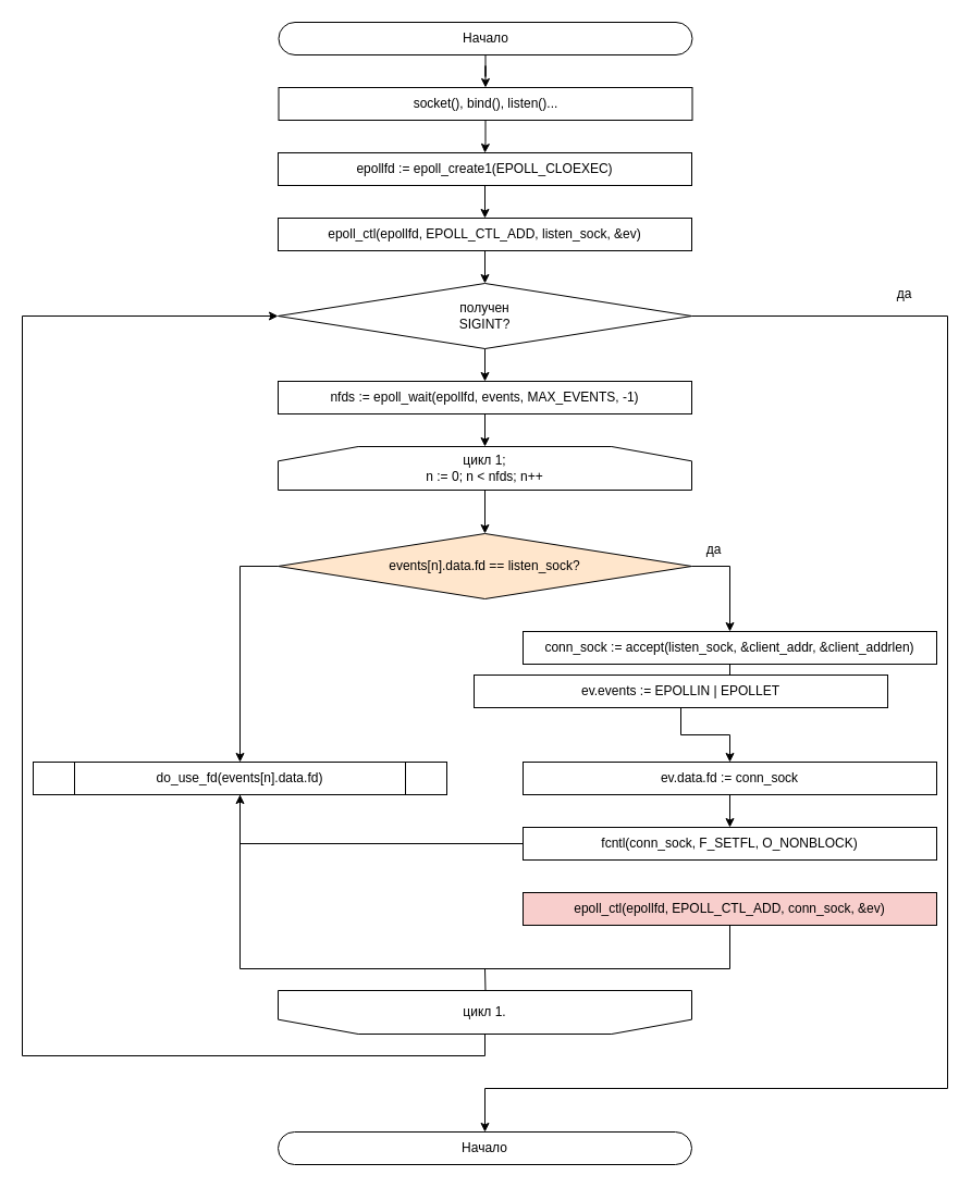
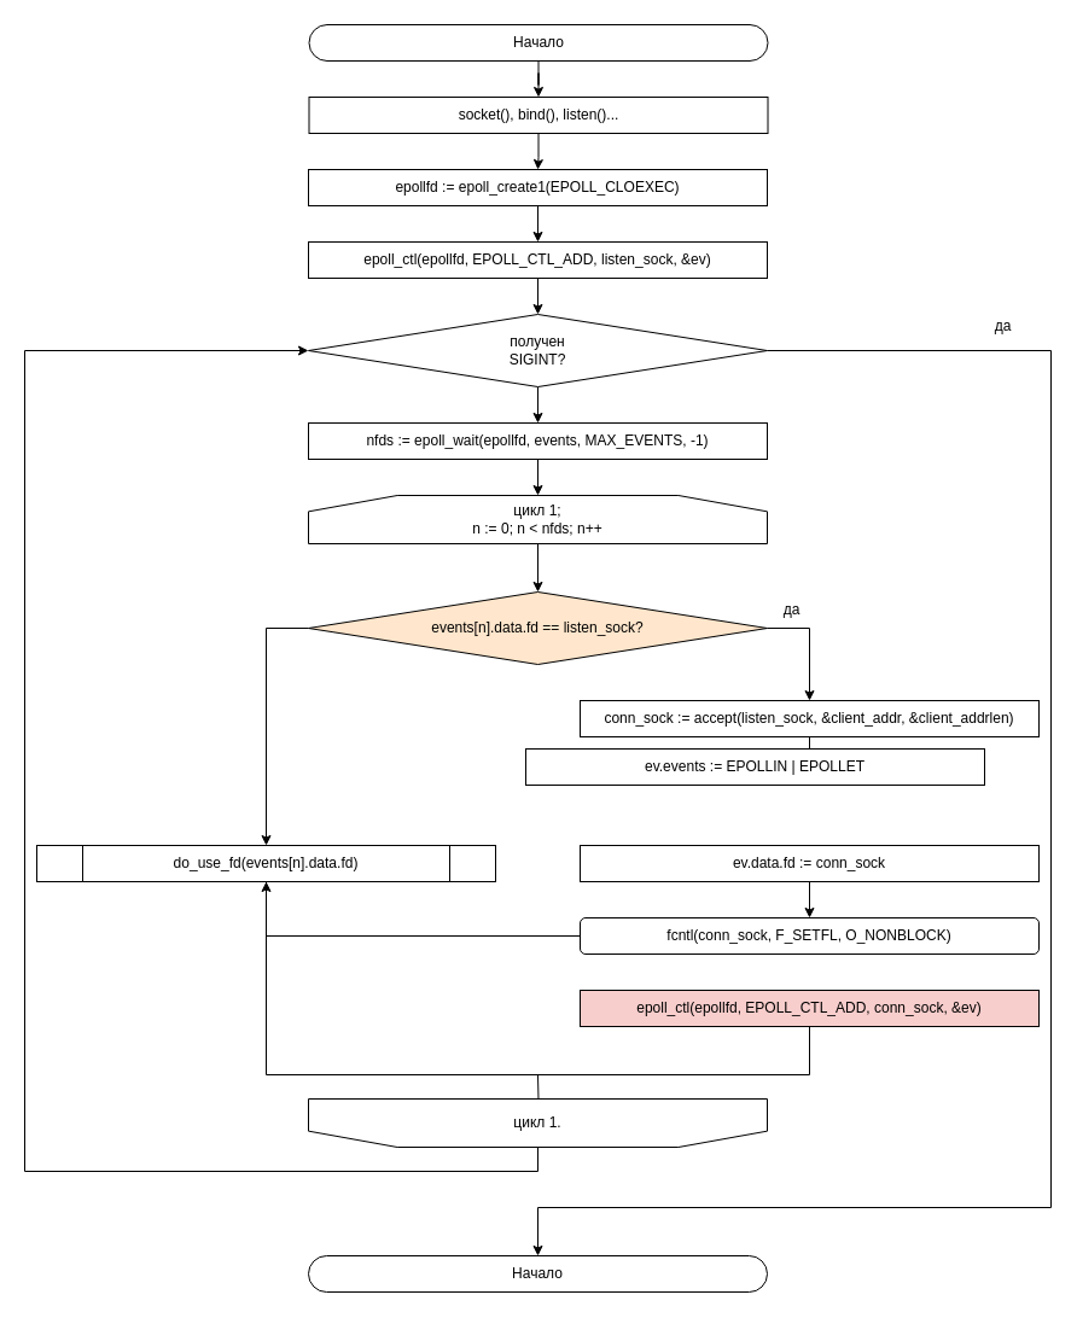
  <mxCell id="0" />
  <mxCell id="1" parent="0" />
  <mxCell id="2" style="edgeStyle=orthogonalEdgeStyle;rounded=0;orthogonalLoop=1;jettySize=auto;html=1;" parent="1" source="3" target="5" edge="1"><mxGeometry relative="1" as="geometry" /></mxCell>
  <mxCell id="3" value="Начало" style="rounded=1;whiteSpace=wrap;html=1;arcSize=50;" parent="1" vertex="1"><mxGeometry x="255.5" y="20" width="380" height="30" as="geometry" /></mxCell>
  <mxCell id="4" style="edgeStyle=orthogonalEdgeStyle;rounded=0;orthogonalLoop=1;jettySize=auto;html=1;" parent="1" source="5" target="7" edge="1"><mxGeometry relative="1" as="geometry" /></mxCell>
  <mxCell id="5" value="socket(), bind(), listen()..." style="rounded=0;whiteSpace=wrap;html=1;" parent="1" vertex="1"><mxGeometry x="255.5" y="80" width="380" height="30" as="geometry" /></mxCell>
  <mxCell id="6" style="edgeStyle=orthogonalEdgeStyle;rounded=0;orthogonalLoop=1;jettySize=auto;html=1;" parent="1" source="7" target="9" edge="1"><mxGeometry relative="1" as="geometry" /></mxCell>
  <mxCell id="7" value="epollfd := epoll_create1(EPOLL_CLOEXEC)" style="rounded=0;whiteSpace=wrap;html=1;" parent="1" vertex="1"><mxGeometry x="255" y="140" width="380" height="30" as="geometry" /></mxCell>
  <mxCell id="8" style="edgeStyle=orthogonalEdgeStyle;rounded=0;orthogonalLoop=1;jettySize=auto;html=1;" parent="1" source="9" target="13" edge="1"><mxGeometry relative="1" as="geometry" /></mxCell>
  <mxCell id="9" value="epoll_ctl(epollfd, EPOLL_CTL_ADD, listen_sock, &amp;amp;ev)" style="rounded=0;whiteSpace=wrap;html=1;" parent="1" vertex="1"><mxGeometry x="255" y="200" width="380" height="30" as="geometry" /></mxCell>
  <mxCell id="10" style="edgeStyle=orthogonalEdgeStyle;rounded=0;orthogonalLoop=1;jettySize=auto;html=1;" parent="1" source="13" target="15" edge="1"><mxGeometry relative="1" as="geometry" /></mxCell>
  <mxCell id="11" style="edgeStyle=orthogonalEdgeStyle;rounded=0;orthogonalLoop=1;jettySize=auto;html=1;exitX=0.5;exitY=0;exitDx=0;exitDy=0;entryX=0;entryY=0.5;entryDx=0;entryDy=0;exitPerimeter=0;" parent="1" target="13" edge="1" source="35"><mxGeometry relative="1" as="geometry"><mxPoint x="445" y="890" as="sourcePoint" /><Array as="points"><mxPoint x="445" y="970" /><mxPoint y="970" x="20" /><mxPoint y="290" x="20" /></Array></mxGeometry></mxCell>
  <mxCell id="12" style="edgeStyle=orthogonalEdgeStyle;rounded=0;orthogonalLoop=1;jettySize=auto;html=1;entryX=0.5;entryY=0;entryDx=0;entryDy=0;" parent="1" source="13" target="33" edge="1"><mxGeometry relative="1" as="geometry"><mxPoint x="870" y="1021" as="targetPoint" /><Array as="points"><mxPoint x="870" y="290" /><mxPoint x="870" y="1000" /><mxPoint x="445" y="1000" /></Array></mxGeometry></mxCell>
  <mxCell id="13" value="получен&lt;br&gt;SIGINT?" style="rhombus;whiteSpace=wrap;html=1;" parent="1" vertex="1"><mxGeometry x="255" y="260" width="380" height="60" as="geometry" /></mxCell>
  <mxCell id="14" style="edgeStyle=orthogonalEdgeStyle;rounded=0;orthogonalLoop=1;jettySize=auto;html=1;" parent="1" source="15" target="17" edge="1"><mxGeometry relative="1" as="geometry" /></mxCell>
  <mxCell id="15" value="nfds := epoll_wait(epollfd, events, MAX_EVENTS, -1)" style="rounded=0;whiteSpace=wrap;html=1;" parent="1" vertex="1"><mxGeometry x="255" y="350" width="380" height="30" as="geometry" /></mxCell>
  <mxCell id="16" style="edgeStyle=orthogonalEdgeStyle;rounded=0;orthogonalLoop=1;jettySize=auto;html=1;" parent="1" source="17" target="20" edge="1"><mxGeometry relative="1" as="geometry" /></mxCell>
  <mxCell id="17" value="цикл 1;&lt;br&gt;n := 0; n &amp;lt; nfds; n++" style="strokeWidth=1;html=1;shape=stencil(rZVNb4MwDIZ/Ta5VIFpXjlPWnapeetg5pe6ICgkKWbv9+6W4aHwMxrxKHPBreB9sbIUJWWWqBBZzowpg4pnF8cbaMggbXWgfwnCbYWLJMbxgmKwwVFUJqUftrJxW+xwwU3lnT3DRB39z0CYDh65izfhTeOZ6CZlaY4KJtqbqZFr5YKa0Ce/yDzTjiwfEfN5ijMpAKMCD66jf5W1RYPELmRTNI+0IpG5FDfc30uvfSRGNtKZ0r8+KZsK2hLr4gsc9XLKayduReAm1OlIvm60jVDfCEzIoYwso5F6lpzdn383hx68s1XW5B4kmXdgztIau16upBjQOuTYth8d/O/QaeAeLJcGC39mBUgblb6S5rWBiaIM+mIhaHRkjIY/WwcR8HXWe4zkyNroDg1rFc60WvgA=);whiteSpace=wrap;" parent="1" vertex="1"><mxGeometry x="255" y="410" width="380" height="40" as="geometry" /></mxCell>
  <mxCell id="18" style="edgeStyle=orthogonalEdgeStyle;rounded=0;orthogonalLoop=1;jettySize=auto;html=1;" parent="1" source="20" target="22" edge="1"><mxGeometry relative="1" as="geometry"><Array as="points"><mxPoint x="670" y="520" /></Array></mxGeometry></mxCell>
  <mxCell id="19" style="edgeStyle=orthogonalEdgeStyle;rounded=0;orthogonalLoop=1;jettySize=auto;html=1;" parent="1" source="20" target="32" edge="1"><mxGeometry relative="1" as="geometry"><Array as="points"><mxPoint x="220" y="520" /></Array></mxGeometry></mxCell>
  <mxCell id="20" value="events[n].data.fd == listen_sock?" style="rhombus;whiteSpace=wrap;html=1;fillColor=#ffe6cc;" parent="1" vertex="1"><mxGeometry x="255" y="490" width="380" height="60" as="geometry" /></mxCell>
  <mxCell id="21" style="edgeStyle=orthogonalEdgeStyle;rounded=0;orthogonalLoop=1;jettySize=auto;html=1;" parent="1" source="22" target="25" edge="1"><mxGeometry relative="1" as="geometry" /></mxCell>
  <mxCell id="22" value="conn_sock := accept(listen_sock, &amp;amp;client_addr, &amp;amp;client_addrlen)" style="rounded=0;whiteSpace=wrap;html=1;" parent="1" vertex="1"><mxGeometry x="480" y="580" width="380" height="30" as="geometry" /></mxCell>
  <mxCell id="23" value="да" style="text;html=1;align=center;verticalAlign=middle;resizable=0;points=[];autosize=1;strokeColor=none;fillColor=none;" parent="1" vertex="1"><mxGeometry x="635" y="490" width="40" height="30" as="geometry" /></mxCell>
- <mxCell id="24" style="edgeStyle=orthogonalEdgeStyle;rounded=0;orthogonalLoop=1;jettySize=auto;html=1;" parent="1" source="25" target="27" edge="1"><mxGeometry relative="1" as="geometry" /></mxCell>
  <mxCell id="25" value="ev.events := EPOLLIN | EPOLLET" style="rounded=0;whiteSpace=wrap;html=1;" parent="1" vertex="1"><mxGeometry x="435" y="620" width="380" height="30" as="geometry" /></mxCell>
  <mxCell id="26" style="edgeStyle=orthogonalEdgeStyle;rounded=0;orthogonalLoop=1;jettySize=auto;html=1;" parent="1" source="27" target="29" edge="1"><mxGeometry relative="1" as="geometry" /></mxCell>
  <mxCell id="27" value="ev.data.fd := conn_sock" style="rounded=0;whiteSpace=wrap;html=1;" parent="1" vertex="1"><mxGeometry x="480" y="700" width="380" height="30" as="geometry" /></mxCell>
  <mxCell id="28" style="edgeStyle=orthogonalEdgeStyle;rounded=0;orthogonalLoop=1;jettySize=auto;html=1;" parent="1" source="29" target="32" edge="1"><mxGeometry relative="1" as="geometry" /></mxCell>
- <mxCell id="29" value="fcntl(conn_sock, F_SETFL, O_NONBLOCK)" style="rounded=0;whiteSpace=wrap;html=1;" parent="1" vertex="1"><mxGeometry x="480" y="760" width="380" height="30" as="geometry" /></mxCell>
+ <mxCell id="29" value="fcntl(conn_sock, F_SETFL, O_NONBLOCK)" style="whiteSpace=wrap;html=1;rounded=1;" parent="1" vertex="1"><mxGeometry x="480" y="760" width="380" height="30" as="geometry" /></mxCell>
  <mxCell id="30" value="epoll_ctl(epollfd, EPOLL_CTL_ADD, conn_sock, &amp;amp;ev)" style="rounded=0;whiteSpace=wrap;html=1;fillColor=#f8cecc;" parent="1" vertex="1"><mxGeometry x="480" y="820" width="380" height="30" as="geometry" /></mxCell>
  <mxCell id="31" style="edgeStyle=orthogonalEdgeStyle;rounded=0;orthogonalLoop=1;jettySize=auto;html=1;entryX=0.5;entryY=1;entryDx=0;entryDy=0;endArrow=none;endFill=0;" parent="1" source="32" target="30" edge="1"><mxGeometry relative="1" as="geometry"><Array as="points"><mxPoint x="220" y="890" /><mxPoint x="670" y="890" /></Array></mxGeometry></mxCell>
  <mxCell id="32" value="do_use_fd(events[n].data.fd)" style="rounded=0;whiteSpace=wrap;html=1;shape=process;" parent="1" vertex="1"><mxGeometry x="30" y="700" width="380" height="30" as="geometry" /></mxCell>
  <mxCell id="33" value="Начало" style="rounded=1;whiteSpace=wrap;html=1;arcSize=50;" parent="1" vertex="1"><mxGeometry x="255" y="1040" width="380" height="30" as="geometry" /></mxCell>
  <mxCell id="34" style="edgeStyle=orthogonalEdgeStyle;rounded=0;orthogonalLoop=1;jettySize=auto;html=1;" edge="1" parent="1" target="35"><mxGeometry relative="1" as="geometry"><mxPoint x="445" y="890" as="sourcePoint" /></mxGeometry></mxCell>
  <mxCell id="35" value="цикл 1." style="strokeWidth=1;html=1;shape=stencil(rZVNb4MwDIZ/Ta5VIFpXjlPWnapeetg5pe6ICgkKWbv9+6W4aHwMxrxKHPBreB9sbIUJWWWqBBZzowpg4pnF8cbaMggbXWgfwnCbYWLJMbxgmKwwVFUJqUftrJxW+xwwU3lnT3DRB39z0CYDh65izfhTeOZ6CZlaY4KJtqbqZFr5YKa0Ce/yDzTjiwfEfN5ijMpAKMCD66jf5W1RYPELmRTNI+0IpG5FDfc30uvfSRGNtKZ0r8+KZsK2hLr4gsc9XLKayduReAm1OlIvm60jVDfCEzIoYwso5F6lpzdn383hx68s1XW5B4kmXdgztIau16upBjQOuTYth8d/O/QaeAeLJcGC39mBUgblb6S5rWBiaIM+mIhaHRkjIY/WwcR8HXWe4zkyNroDg1rFc60WvgA=);whiteSpace=wrap;direction=west;" vertex="1" parent="1"><mxGeometry x="255" y="910" width="380" height="40" as="geometry" /></mxCell>
  <mxCell id="36" value="да" style="text;html=1;align=center;verticalAlign=middle;resizable=0;points=[];autosize=1;strokeColor=none;fillColor=none;" vertex="1" parent="1"><mxGeometry x="810" y="255" width="40" height="30" as="geometry" /></mxCell>
